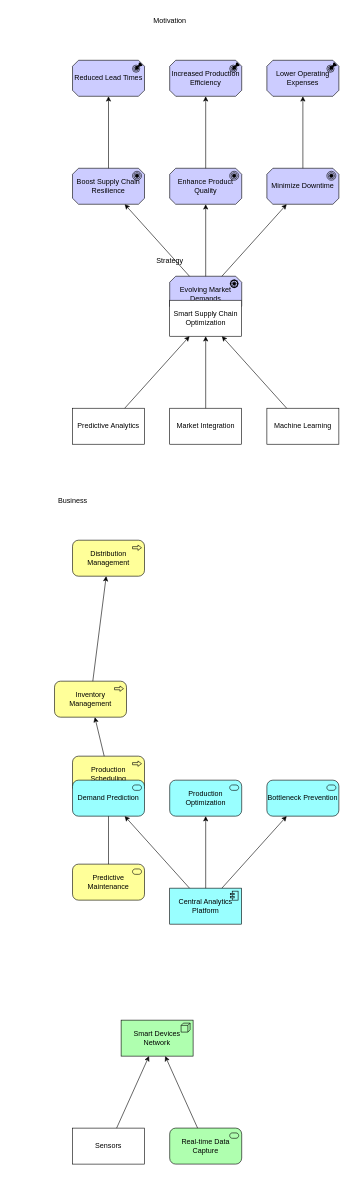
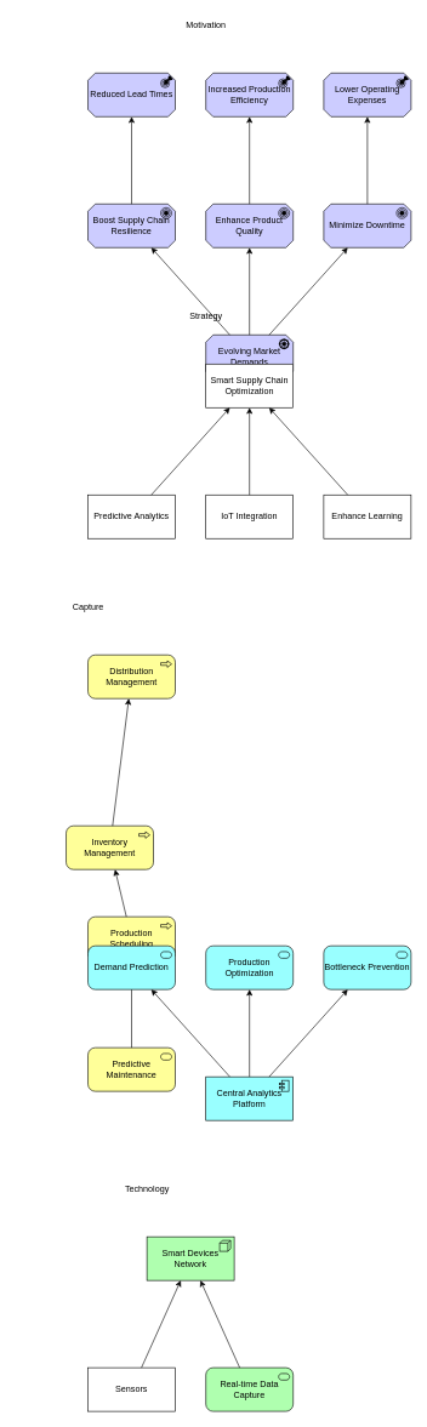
  <mxCell id="0" />
  <mxCell id="1" parent="0" />
  <mxCell id="2" value="Motivation" style="text;html=1;align=center;verticalAlign=middle;resizable=0;points=[];" vertex="1" parent="1"><mxGeometry x="182" y="20" width="200" height="30" as="geometry" /></mxCell>
  <mxCell id="3" value="Boost Supply Chain Resilience" style="html=1;outlineConnect=0;whiteSpace=wrap;fillColor=#CCCCFF;shape=mxgraph.archimate3.application;appType=goal;archiType=oct;" vertex="1" parent="1"><mxGeometry x="120" y="280" width="120" height="60" as="geometry" /></mxCell>
  <mxCell id="4" value="Enhance Product Quality" style="html=1;outlineConnect=0;whiteSpace=wrap;fillColor=#CCCCFF;shape=mxgraph.archimate3.application;appType=goal;archiType=oct;" vertex="1" parent="1"><mxGeometry x="282" y="280" width="120" height="60" as="geometry" /></mxCell>
  <mxCell id="5" value="Minimize Downtime" style="html=1;outlineConnect=0;whiteSpace=wrap;fillColor=#CCCCFF;shape=mxgraph.archimate3.application;appType=goal;archiType=oct;" vertex="1" parent="1"><mxGeometry x="444" y="280" width="120" height="60" as="geometry" /></mxCell>
  <mxCell id="6" value="Evolving Market Demands" style="html=1;outlineConnect=0;whiteSpace=wrap;fillColor=#CCCCFF;shape=mxgraph.archimate3.application;appType=driver;archiType=oct;" vertex="1" parent="1"><mxGeometry x="282" y="460" width="120" height="60" as="geometry" /></mxCell>
  <mxCell id="7" value="Reduced Lead Times" style="html=1;outlineConnect=0;whiteSpace=wrap;fillColor=#CCCCFF;shape=mxgraph.archimate3.application;appType=outcome;archiType=oct;" vertex="1" parent="1"><mxGeometry x="120" y="100" width="120" height="60" as="geometry" /></mxCell>
  <mxCell id="8" value="Increased Production Efficiency" style="html=1;outlineConnect=0;whiteSpace=wrap;fillColor=#CCCCFF;shape=mxgraph.archimate3.application;appType=outcome;archiType=oct;" vertex="1" parent="1"><mxGeometry x="282" y="100" width="120" height="60" as="geometry" /></mxCell>
  <mxCell id="9" value="Lower Operating Expenses" style="html=1;outlineConnect=0;whiteSpace=wrap;fillColor=#CCCCFF;shape=mxgraph.archimate3.application;appType=outcome;archiType=oct;" vertex="1" parent="1"><mxGeometry x="444" y="100" width="120" height="60" as="geometry" /></mxCell>
  <mxCell id="10" style="html=1;shape=mxgraph.archimate3.relationship;archiType=influence;" edge="1" source="6" target="3" parent="1"><mxGeometry relative="1" as="geometry" /></mxCell>
  <mxCell id="11" style="html=1;shape=mxgraph.archimate3.relationship;archiType=influence;" edge="1" source="6" target="4" parent="1"><mxGeometry relative="1" as="geometry" /></mxCell>
  <mxCell id="12" style="html=1;shape=mxgraph.archimate3.relationship;archiType=influence;" edge="1" source="6" target="5" parent="1"><mxGeometry relative="1" as="geometry" /></mxCell>
  <mxCell id="13" style="html=1;shape=mxgraph.archimate3.relationship;archiType=influence;" edge="1" source="3" target="7" parent="1"><mxGeometry relative="1" as="geometry" /></mxCell>
  <mxCell id="14" style="html=1;shape=mxgraph.archimate3.relationship;archiType=influence;" edge="1" source="4" target="8" parent="1"><mxGeometry relative="1" as="geometry" /></mxCell>
  <mxCell id="15" style="html=1;shape=mxgraph.archimate3.relationship;archiType=influence;" edge="1" source="5" target="9" parent="1"><mxGeometry relative="1" as="geometry" /></mxCell>
  <mxCell id="16" value="Strategy" style="text;html=1;align=center;verticalAlign=middle;resizable=0;points=[];" vertex="1" parent="1"><mxGeometry x="182" y="420" width="200" height="30" as="geometry" /></mxCell>
  <mxCell id="17" value="Predictive Analytics" style="html=1;outlineConnect=0;whiteSpace=wrap;fillColor=#FFFFFF;shape=mxgraph.archimate3.rectangle;" vertex="1" parent="1"><mxGeometry x="120" y="680" width="120" height="60" as="geometry" /></mxCell>
- <mxCell id="18" value="Market Integration" style="html=1;outlineConnect=0;whiteSpace=wrap;fillColor=#FFFFFF;shape=mxgraph.archimate3.rectangle;" vertex="1" parent="1"><mxGeometry x="282" y="680" width="120" height="60" as="geometry" /></mxCell>
- <mxCell id="19" value="Machine Learning" style="html=1;outlineConnect=0;whiteSpace=wrap;fillColor=#FFFFFF;shape=mxgraph.archimate3.rectangle;" vertex="1" parent="1"><mxGeometry x="444" y="680" width="120" height="60" as="geometry" /></mxCell>
+ <mxCell id="18" value="IoT Integration" style="html=1;outlineConnect=0;whiteSpace=wrap;fillColor=#FFFFFF;shape=mxgraph.archimate3.rectangle;" vertex="1" parent="1"><mxGeometry x="282" y="680" width="120" height="60" as="geometry" /></mxCell>
+ <mxCell id="19" value="Enhance Learning" style="html=1;outlineConnect=0;whiteSpace=wrap;fillColor=#FFFFFF;shape=mxgraph.archimate3.rectangle;" vertex="1" parent="1"><mxGeometry x="444" y="680" width="120" height="60" as="geometry" /></mxCell>
  <mxCell id="20" value="Smart Supply Chain Optimization" style="html=1;outlineConnect=0;whiteSpace=wrap;fillColor=#FFFFFF;shape=mxgraph.archimate3.rectangle;" vertex="1" parent="1"><mxGeometry x="282" y="500" width="120" height="60" as="geometry" /></mxCell>
  <mxCell id="21" style="html=1;shape=mxgraph.archimate3.relationship;archiType=assignment;" edge="1" source="17" target="20" parent="1"><mxGeometry relative="1" as="geometry" /></mxCell>
  <mxCell id="22" style="html=1;shape=mxgraph.archimate3.relationship;archiType=assignment;" edge="1" source="18" target="20" parent="1"><mxGeometry relative="1" as="geometry" /></mxCell>
  <mxCell id="23" style="html=1;shape=mxgraph.archimate3.relationship;archiType=assignment;" edge="1" source="19" target="20" parent="1"><mxGeometry relative="1" as="geometry" /></mxCell>
- <mxCell id="24" value="Business" style="text;html=1;align=center;verticalAlign=middle;resizable=0;points=[];" vertex="1" parent="1"><mxGeometry x="20" y="820" width="200" height="30" as="geometry" /></mxCell>
+ <mxCell id="24" value="Capture" style="text;html=1;align=center;verticalAlign=middle;resizable=0;points=[];" vertex="1" parent="1"><mxGeometry x="20" y="820" width="200" height="30" as="geometry" /></mxCell>
  <mxCell id="25" value="Production Scheduling" style="html=1;outlineConnect=0;whiteSpace=wrap;fillColor=#ffff99;shape=mxgraph.archimate3.application;appType=proc;archiType=rounded;" vertex="1" parent="1"><mxGeometry x="120" y="1260" width="120" height="60" as="geometry" /></mxCell>
  <mxCell id="26" value="Inventory Management" style="html=1;outlineConnect=0;whiteSpace=wrap;fillColor=#ffff99;shape=mxgraph.archimate3.application;appType=proc;archiType=rounded;" vertex="1" parent="1"><mxGeometry x="90" y="1135" width="120" height="60" as="geometry" /></mxCell>
  <mxCell id="27" value="Distribution Management" style="html=1;outlineConnect=0;whiteSpace=wrap;fillColor=#ffff99;shape=mxgraph.archimate3.application;appType=proc;archiType=rounded;" vertex="1" parent="1"><mxGeometry x="120" y="900" width="120" height="60" as="geometry" /></mxCell>
  <mxCell id="28" value="Predictive Maintenance" style="html=1;outlineConnect=0;whiteSpace=wrap;fillColor=#ffff99;shape=mxgraph.archimate3.application;appType=serv;archiType=rounded;" vertex="1" parent="1"><mxGeometry x="120" y="1440" width="120" height="60" as="geometry" /></mxCell>
  <mxCell id="29" style="html=1;shape=mxgraph.archimate3.relationship;archiType=association;" edge="1" source="25" target="26" parent="1"><mxGeometry relative="1" as="geometry" /></mxCell>
  <mxCell id="30" style="html=1;shape=mxgraph.archimate3.relationship;archiType=association;" edge="1" source="26" target="27" parent="1"><mxGeometry relative="1" as="geometry" /></mxCell>
  <mxCell id="31" style="html=1;shape=mxgraph.archimate3.relationship;archiType=serving;" edge="1" source="28" target="25" parent="1"><mxGeometry relative="1" as="geometry" /></mxCell>
  <mxCell id="32" value="Central Analytics Platform" style="html=1;outlineConnect=0;whiteSpace=wrap;fillColor=#99ffff;shape=mxgraph.archimate3.application;appType=comp;archiType=square;" vertex="1" parent="1"><mxGeometry x="282" y="1480" width="120" height="60" as="geometry" /></mxCell>
  <mxCell id="33" value="Demand Prediction" style="html=1;outlineConnect=0;whiteSpace=wrap;fillColor=#99ffff;shape=mxgraph.archimate3.application;appType=serv;archiType=rounded;" vertex="1" parent="1"><mxGeometry x="120" y="1300" width="120" height="60" as="geometry" /></mxCell>
  <mxCell id="34" value="Production Optimization" style="html=1;outlineConnect=0;whiteSpace=wrap;fillColor=#99ffff;shape=mxgraph.archimate3.application;appType=serv;archiType=rounded;" vertex="1" parent="1"><mxGeometry x="282" y="1300" width="120" height="60" as="geometry" /></mxCell>
  <mxCell id="35" value="Bottleneck Prevention" style="html=1;outlineConnect=0;whiteSpace=wrap;fillColor=#99ffff;shape=mxgraph.archimate3.application;appType=serv;archiType=rounded;" vertex="1" parent="1"><mxGeometry x="444" y="1300" width="120" height="60" as="geometry" /></mxCell>
  <mxCell id="36" style="html=1;shape=mxgraph.archimate3.relationship;archiType=serving;" edge="1" source="32" target="33" parent="1"><mxGeometry relative="1" as="geometry" /></mxCell>
  <mxCell id="37" style="html=1;shape=mxgraph.archimate3.relationship;archiType=serving;" edge="1" source="32" target="34" parent="1"><mxGeometry relative="1" as="geometry" /></mxCell>
  <mxCell id="38" style="html=1;shape=mxgraph.archimate3.relationship;archiType=serving;" edge="1" source="32" target="35" parent="1"><mxGeometry relative="1" as="geometry" /></mxCell>
+ <mxCell id="39" value="Technology" style="text;html=1;align=center;verticalAlign=middle;resizable=0;points=[];" vertex="1" parent="1"><mxGeometry x="101" y="1620" width="200" height="30" as="geometry" /></mxCell>
  <mxCell id="40" value="Smart Devices Network" style="html=1;outlineConnect=0;whiteSpace=wrap;fillColor=#AFFFAF;shape=mxgraph.archimate3.application;appType=node;archiType=square;" vertex="1" parent="1"><mxGeometry x="201" y="1700" width="120" height="60" as="geometry" /></mxCell>
  <mxCell id="41" value="Sensors" style="html=1;outlineConnect=0;whiteSpace=wrap;fillColor=#FFFFFF;shape=mxgraph.archimate3.rectangle;" vertex="1" parent="1"><mxGeometry x="120" y="1880" width="120" height="60" as="geometry" /></mxCell>
  <mxCell id="42" value="Real-time Data Capture" style="html=1;outlineConnect=0;whiteSpace=wrap;fillColor=#AFFFAF;shape=mxgraph.archimate3.application;appType=serv;archiType=rounded;" vertex="1" parent="1"><mxGeometry x="282" y="1880" width="120" height="60" as="geometry" /></mxCell>
  <mxCell id="43" style="html=1;shape=mxgraph.archimate3.relationship;archiType=association;" edge="1" source="41" target="40" parent="1"><mxGeometry relative="1" as="geometry" /></mxCell>
  <mxCell id="44" style="html=1;shape=mxgraph.archimate3.relationship;archiType=serving;" edge="1" source="42" target="40" parent="1"><mxGeometry relative="1" as="geometry" /></mxCell>
